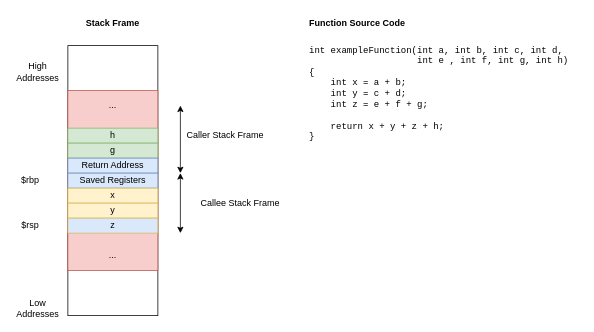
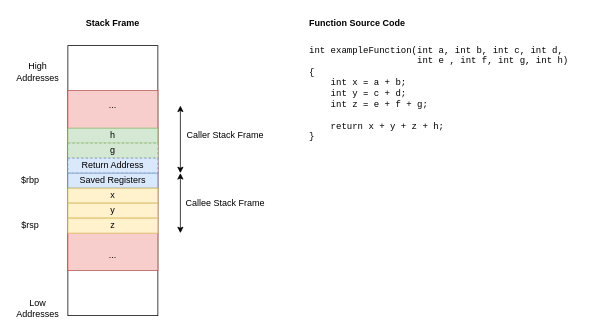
  <mxCell id="0" />
  <mxCell id="1" parent="0" />
  <mxCell id="2" value="" style="rounded=0;whiteSpace=wrap;html=1;" parent="1" vertex="1"><mxGeometry x="90" y="60" width="120" height="360" as="geometry" /></mxCell>
  <mxCell id="3" value="High Addresses" style="text;html=1;strokeColor=none;fillColor=none;align=center;verticalAlign=middle;whiteSpace=wrap;rounded=0;" parent="1" vertex="1"><mxGeometry x="30" y="85" width="40" height="20" as="geometry" /></mxCell>
  <mxCell id="4" value="Low Addresses" style="text;html=1;strokeColor=none;fillColor=none;align=center;verticalAlign=middle;whiteSpace=wrap;rounded=0;" parent="1" vertex="1"><mxGeometry x="30" y="400" width="40" height="20" as="geometry" /></mxCell>
  <mxCell id="5" value="" style="rounded=0;whiteSpace=wrap;html=1;fillColor=#f8cecc;strokeColor=#b85450;" parent="1" vertex="1"><mxGeometry x="90" y="120" width="120" height="240" as="geometry" /></mxCell>
  <mxCell id="6" value="Stack Frame" style="text;html=1;strokeColor=none;fillColor=none;align=center;verticalAlign=middle;whiteSpace=wrap;rounded=0;fontStyle=1" parent="1" vertex="1"><mxGeometry x="60" y="20" width="180" height="20" as="geometry" /></mxCell>
  <mxCell id="7" value="..." style="text;html=1;strokeColor=none;fillColor=none;align=center;verticalAlign=middle;whiteSpace=wrap;rounded=0;" vertex="1" parent="1"><mxGeometry x="130" y="330" width="40" height="20" as="geometry" /></mxCell>
  <mxCell id="8" value="..." style="text;html=1;strokeColor=none;fillColor=none;align=center;verticalAlign=middle;whiteSpace=wrap;rounded=0;" vertex="1" parent="1"><mxGeometry x="130" y="130" width="40" height="20" as="geometry" /></mxCell>
  <mxCell id="9" value="h" style="rounded=0;whiteSpace=wrap;html=1;fillColor=#d5e8d4;strokeColor=#82b366;" vertex="1" parent="1"><mxGeometry x="90" y="170" width="120" height="20" as="geometry" /></mxCell>
- <mxCell id="10" value="g" style="rounded=0;whiteSpace=wrap;html=1;fillColor=#d5e8d4;strokeColor=#82b366;" vertex="1" parent="1"><mxGeometry x="90" y="190" width="120" height="20" as="geometry" /></mxCell>
- <mxCell id="11" value="Return Address" style="rounded=0;whiteSpace=wrap;html=1;fillColor=#dae8fc;strokeColor=#6c8ebf;" vertex="1" parent="1"><mxGeometry x="90" y="210" width="120" height="20" as="geometry" /></mxCell>
+ <mxCell id="10" value="g" style="rounded=0;whiteSpace=wrap;html=1;fillColor=#d5e8d4;strokeColor=#82b366;dashed=1;" vertex="1" parent="1"><mxGeometry x="90" y="190" width="120" height="20" as="geometry" /></mxCell>
+ <mxCell id="11" value="Return Address" style="rounded=0;whiteSpace=wrap;html=1;fillColor=#dae8fc;strokeColor=#6c8ebf;dashed=1;" vertex="1" parent="1"><mxGeometry x="90" y="210" width="120" height="20" as="geometry" /></mxCell>
  <mxCell id="12" value="Saved Registers" style="rounded=0;whiteSpace=wrap;html=1;fillColor=#dae8fc;strokeColor=#6c8ebf;" vertex="1" parent="1"><mxGeometry x="90" y="230" width="120" height="20" as="geometry" /></mxCell>
  <mxCell id="13" value="x" style="rounded=0;whiteSpace=wrap;html=1;fillColor=#fff2cc;strokeColor=#d6b656;" vertex="1" parent="1"><mxGeometry x="90" y="250" width="120" height="20" as="geometry" /></mxCell>
  <mxCell id="14" value="y" style="rounded=0;whiteSpace=wrap;html=1;fillColor=#fff2cc;strokeColor=#d6b656;" vertex="1" parent="1"><mxGeometry x="90" y="270" width="120" height="20" as="geometry" /></mxCell>
- <mxCell id="15" value="z" style="rounded=0;whiteSpace=wrap;html=1;fillColor=#dae8fc;strokeColor=#d6b656;" vertex="1" parent="1"><mxGeometry x="90" y="290" width="120" height="20" as="geometry" /></mxCell>
+ <mxCell id="15" value="z" style="rounded=0;whiteSpace=wrap;html=1;fillColor=#fff2cc;strokeColor=#d6b656;" vertex="1" parent="1"><mxGeometry x="90" y="290" width="120" height="20" as="geometry" /></mxCell>
  <mxCell id="16" value="$rsp" style="text;html=1;strokeColor=none;fillColor=none;align=center;verticalAlign=middle;whiteSpace=wrap;rounded=0;" vertex="1" parent="1"><mxGeometry x="20" y="290" width="40" height="20" as="geometry" /></mxCell>
  <mxCell id="17" value="$rbp" style="text;html=1;strokeColor=none;fillColor=none;align=center;verticalAlign=middle;whiteSpace=wrap;rounded=0;" vertex="1" parent="1"><mxGeometry x="20" y="230" width="40" height="20" as="geometry" /></mxCell>
  <mxCell id="18" value="" style="endArrow=classic;startArrow=classic;html=1;endFill=1;" edge="1" parent="1"><mxGeometry width="50" height="50" relative="1" as="geometry"><mxPoint x="240" y="230" as="sourcePoint" /><mxPoint x="240" y="140" as="targetPoint" /></mxGeometry></mxCell>
  <mxCell id="19" value="" style="endArrow=classic;startArrow=classic;html=1;endFill=1;" edge="1" parent="1"><mxGeometry width="50" height="50" relative="1" as="geometry"><mxPoint x="240" y="310" as="sourcePoint" /><mxPoint x="240" y="230" as="targetPoint" /></mxGeometry></mxCell>
  <mxCell id="20" value="Caller Stack Frame" style="text;html=1;strokeColor=none;fillColor=none;align=center;verticalAlign=middle;whiteSpace=wrap;rounded=0;" vertex="1" parent="1"><mxGeometry x="240" y="170" width="120" height="20" as="geometry" /></mxCell>
- <mxCell id="21" value="Callee Stack Frame" style="text;html=1;strokeColor=none;fillColor=none;align=center;verticalAlign=middle;whiteSpace=wrap;rounded=0;" vertex="1" parent="1"><mxGeometry x="265" y="260" width="110" height="20" as="geometry" /></mxCell>
+ <mxCell id="21" value="Callee Stack Frame" style="text;html=1;strokeColor=none;fillColor=none;align=center;verticalAlign=middle;whiteSpace=wrap;rounded=0;" vertex="1" parent="1"><mxGeometry x="245" y="260" width="110" height="20" as="geometry" /></mxCell>
  <mxCell id="22" value="int exampleFunction(int a, int b, int&amp;nbsp;c, int d,&amp;nbsp; &lt;br&gt;&amp;nbsp; &amp;nbsp; &amp;nbsp; &amp;nbsp; &amp;nbsp; &amp;nbsp; &amp;nbsp; &amp;nbsp; &amp;nbsp; &amp;nbsp; int e , int f, int g, int h) &lt;br&gt;{&lt;br&gt;&amp;nbsp; &amp;nbsp; int x = a + b;&lt;br&gt;&amp;nbsp; &amp;nbsp; int y = c + d;&lt;br&gt;&amp;nbsp; &amp;nbsp; int z = e + f + g;&lt;br&gt;&amp;nbsp; &amp;nbsp; &lt;br&gt;&amp;nbsp; &amp;nbsp; return x + y + z + h;&lt;br&gt;}" style="text;html=1;strokeColor=none;fillColor=none;align=left;verticalAlign=top;whiteSpace=wrap;rounded=0;fontFamily=Courier New;" vertex="1" parent="1"><mxGeometry x="410" y="53" width="360" height="200" as="geometry" /></mxCell>
  <mxCell id="23" value="Function Source Code" style="text;html=1;strokeColor=none;fillColor=none;align=left;verticalAlign=middle;whiteSpace=wrap;rounded=0;fontStyle=1" vertex="1" parent="1"><mxGeometry x="410" y="20" width="180" height="20" as="geometry" /></mxCell>
